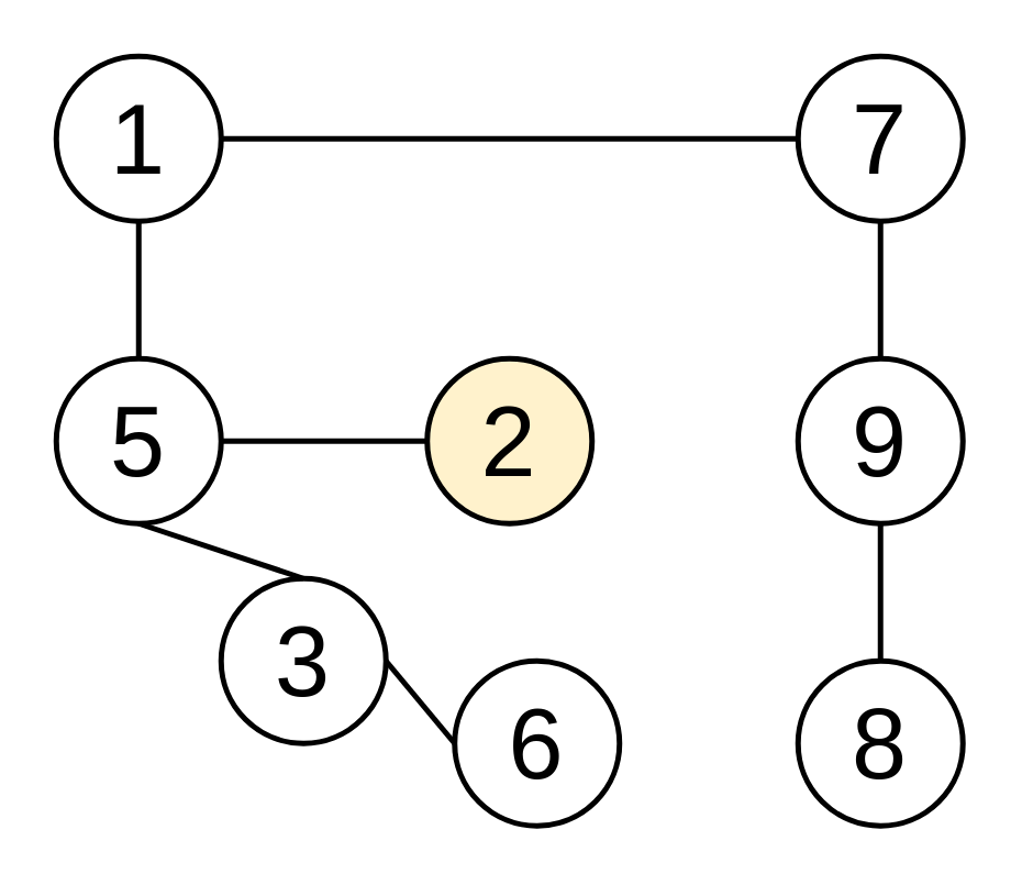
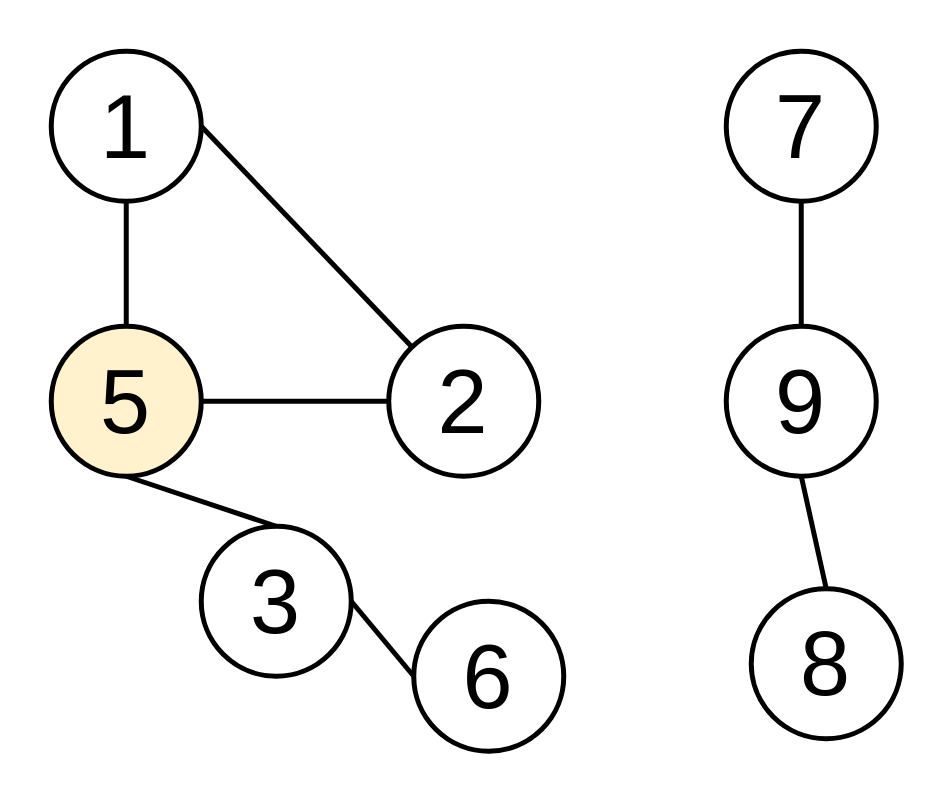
  <mxCell id="0" />
  <mxCell id="1" parent="0" />
  <mxCell id="2" value="&lt;font style=&quot;font-size: 36px&quot;&gt;1&lt;/font&gt;" style="ellipse;whiteSpace=wrap;html=1;aspect=fixed;strokeWidth=2;perimeterSpacing=0;flipV=1;" vertex="1" parent="1"><mxGeometry x="20" y="20" width="60" height="60" as="geometry" /></mxCell>
- <mxCell id="3" value="&lt;font style=&quot;font-size: 36px&quot;&gt;2&lt;/font&gt;" style="ellipse;whiteSpace=wrap;html=1;aspect=fixed;strokeWidth=2;perimeterSpacing=0;flipH=1;fillColor=#fff2cc;" vertex="1" parent="1"><mxGeometry x="155" y="130" width="60" height="60" as="geometry" /></mxCell>
+ <mxCell id="3" value="&lt;font style=&quot;font-size: 36px&quot;&gt;2&lt;/font&gt;" style="ellipse;whiteSpace=wrap;html=1;aspect=fixed;strokeWidth=2;perimeterSpacing=0;flipH=1;" vertex="1" parent="1"><mxGeometry x="155" y="130" width="60" height="60" as="geometry" /></mxCell>
  <mxCell id="4" value="&lt;font style=&quot;font-size: 36px&quot;&gt;6&lt;/font&gt;" style="ellipse;whiteSpace=wrap;html=1;aspect=fixed;strokeWidth=2;perimeterSpacing=0;" vertex="1" parent="1"><mxGeometry x="165" y="240" width="60" height="60" as="geometry" /></mxCell>
  <mxCell id="5" value="&lt;font style=&quot;font-size: 36px&quot;&gt;3&lt;/font&gt;" style="ellipse;whiteSpace=wrap;html=1;aspect=fixed;strokeWidth=2;perimeterSpacing=0;flipV=1;" vertex="1" parent="1"><mxGeometry x="80" y="210" width="60" height="60" as="geometry" /></mxCell>
- <mxCell id="6" value="&lt;font style=&quot;font-size: 36px&quot;&gt;5&lt;/font&gt;" style="ellipse;whiteSpace=wrap;html=1;aspect=fixed;strokeWidth=2;perimeterSpacing=0;flipH=1;flipV=1;" vertex="1" parent="1"><mxGeometry x="20" y="130" width="60" height="60" as="geometry" /></mxCell>
- <mxCell id="7" value="&lt;font style=&quot;font-size: 36px&quot;&gt;8&lt;/font&gt;" style="ellipse;whiteSpace=wrap;html=1;aspect=fixed;strokeWidth=2;perimeterSpacing=0;" vertex="1" parent="1"><mxGeometry x="290" y="240" width="60" height="60" as="geometry" /></mxCell>
+ <mxCell id="6" value="&lt;font style=&quot;font-size: 36px&quot;&gt;5&lt;/font&gt;" style="ellipse;whiteSpace=wrap;html=1;aspect=fixed;strokeWidth=2;perimeterSpacing=0;flipH=1;flipV=1;fillColor=#fff2cc;" vertex="1" parent="1"><mxGeometry x="20" y="130" width="60" height="60" as="geometry" /></mxCell>
+ <mxCell id="7" value="&lt;font style=&quot;font-size: 36px&quot;&gt;8&lt;/font&gt;" style="ellipse;whiteSpace=wrap;html=1;aspect=fixed;strokeWidth=2;perimeterSpacing=0;" vertex="1" parent="1"><mxGeometry x="300" y="235" width="60" height="60" as="geometry" /></mxCell>
  <mxCell id="8" value="&lt;font style=&quot;font-size: 36px&quot;&gt;9&lt;/font&gt;" style="ellipse;whiteSpace=wrap;html=1;aspect=fixed;strokeWidth=2;perimeterSpacing=0;flipH=1;" vertex="1" parent="1"><mxGeometry x="290" y="130" width="60" height="60" as="geometry" /></mxCell>
  <mxCell id="9" value="&lt;font style=&quot;font-size: 36px&quot;&gt;7&lt;/font&gt;" style="ellipse;whiteSpace=wrap;html=1;aspect=fixed;strokeWidth=2;perimeterSpacing=0;" vertex="1" parent="1"><mxGeometry x="290" y="20" width="60" height="60" as="geometry" /></mxCell>
- <mxCell id="10" value="" style="endArrow=none;html=1;exitX=1;exitY=0.5;exitDx=0;exitDy=0;entryX=0;entryY=0.5;entryDx=0;entryDy=0;strokeWidth=2;" edge="1" parent="1" source="2" target="9"><mxGeometry width="50" height="50" relative="1" as="geometry"><mxPoint x="20" y="370" as="sourcePoint" /><mxPoint x="70" y="320" as="targetPoint" /></mxGeometry></mxCell>
+ <mxCell id="10" value="" style="endArrow=none;html=1;exitX=1;exitY=0.5;exitDx=0;exitDy=0;strokeWidth=2;" edge="1" parent="1" source="2" target="3"><mxGeometry width="50" height="50" relative="1" as="geometry"><mxPoint x="20" y="370" as="sourcePoint" /><mxPoint x="70" y="320" as="targetPoint" /></mxGeometry></mxCell>
  <mxCell id="11" value="" style="endArrow=none;html=1;exitX=0.5;exitY=1;exitDx=0;exitDy=0;entryX=0.5;entryY=0;entryDx=0;entryDy=0;strokeWidth=2;" edge="1" parent="1" source="9" target="8"><mxGeometry width="50" height="50" relative="1" as="geometry"><mxPoint x="90" y="60" as="sourcePoint" /><mxPoint x="300" y="60" as="targetPoint" /></mxGeometry></mxCell>
  <mxCell id="12" value="" style="endArrow=none;html=1;exitX=1;exitY=0.5;exitDx=0;exitDy=0;entryX=0;entryY=0.5;entryDx=0;entryDy=0;strokeWidth=2;" edge="1" parent="1" source="5" target="4"><mxGeometry width="50" height="50" relative="1" as="geometry"><mxPoint x="100" y="70" as="sourcePoint" /><mxPoint x="310" y="70" as="targetPoint" /></mxGeometry></mxCell>
  <mxCell id="13" value="" style="endArrow=none;html=1;exitX=1;exitY=0.5;exitDx=0;exitDy=0;entryX=0;entryY=0.5;entryDx=0;entryDy=0;strokeWidth=2;" edge="1" parent="1" source="6" target="3"><mxGeometry width="50" height="50" relative="1" as="geometry"><mxPoint x="110" y="80" as="sourcePoint" /><mxPoint x="320" y="80" as="targetPoint" /></mxGeometry></mxCell>
  <mxCell id="14" value="" style="endArrow=none;html=1;exitX=0.5;exitY=1;exitDx=0;exitDy=0;entryX=0.5;entryY=0;entryDx=0;entryDy=0;strokeWidth=2;" edge="1" parent="1" source="6" target="5"><mxGeometry width="50" height="50" relative="1" as="geometry"><mxPoint x="120" y="90" as="sourcePoint" /><mxPoint x="330" y="90" as="targetPoint" /></mxGeometry></mxCell>
  <mxCell id="15" value="" style="endArrow=none;html=1;exitX=0.5;exitY=1;exitDx=0;exitDy=0;entryX=0.5;entryY=0;entryDx=0;entryDy=0;strokeWidth=2;" edge="1" parent="1" source="2" target="6"><mxGeometry width="50" height="50" relative="1" as="geometry"><mxPoint x="130" y="100" as="sourcePoint" /><mxPoint x="340" y="100" as="targetPoint" /></mxGeometry></mxCell>
  <mxCell id="16" value="" style="endArrow=none;html=1;exitX=0.5;exitY=1;exitDx=0;exitDy=0;entryX=0.5;entryY=0;entryDx=0;entryDy=0;strokeWidth=2;" edge="1" parent="1" source="8" target="7"><mxGeometry width="50" height="50" relative="1" as="geometry"><mxPoint x="140" y="110" as="sourcePoint" /><mxPoint x="350" y="110" as="targetPoint" /></mxGeometry></mxCell>
